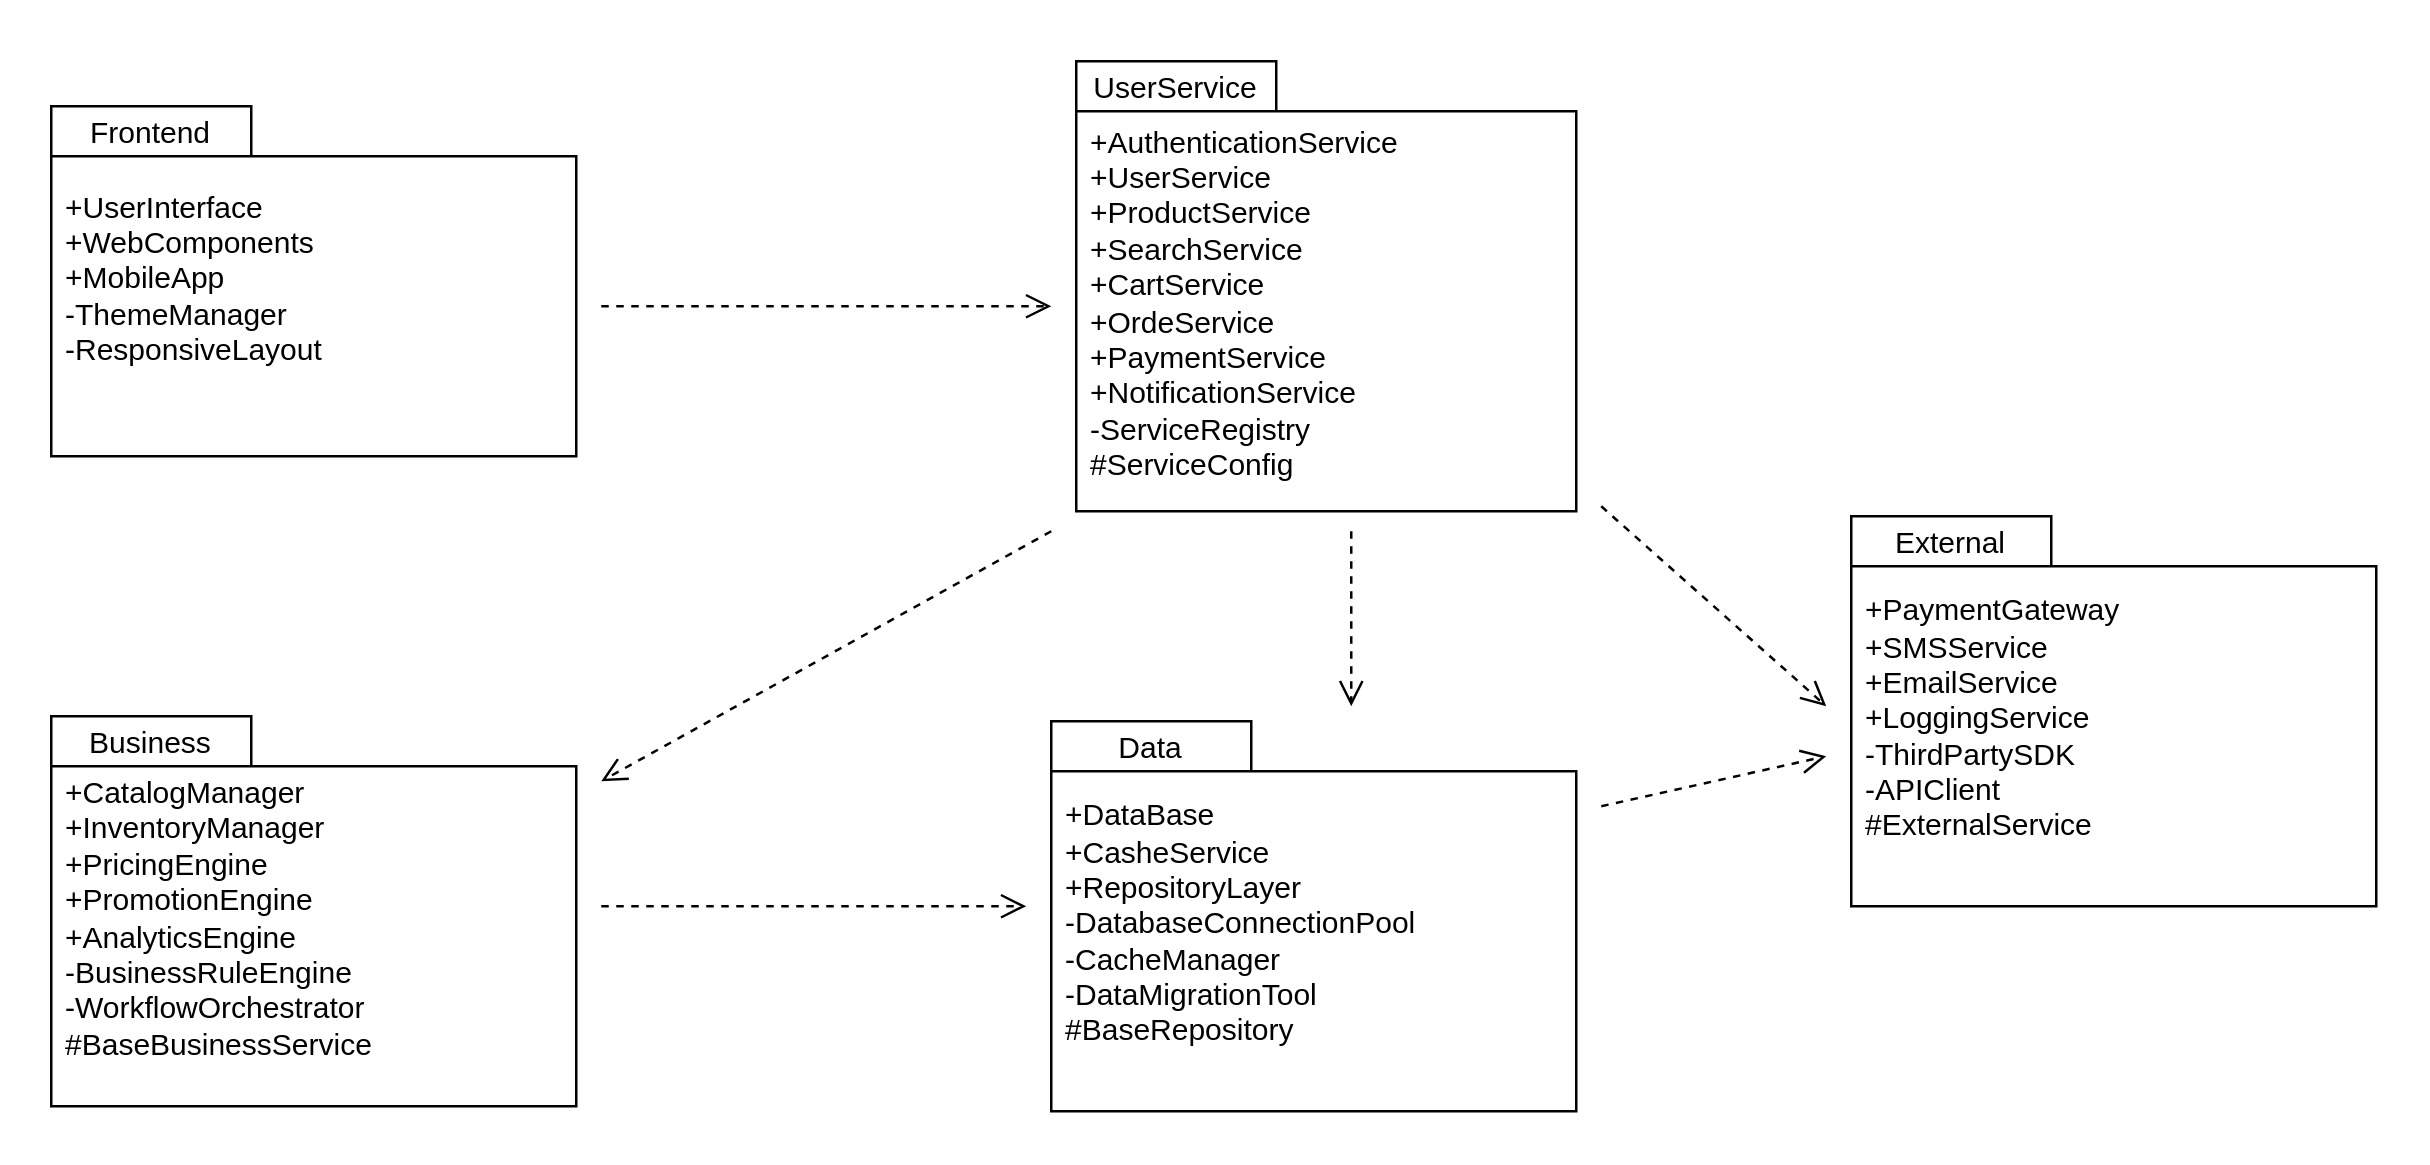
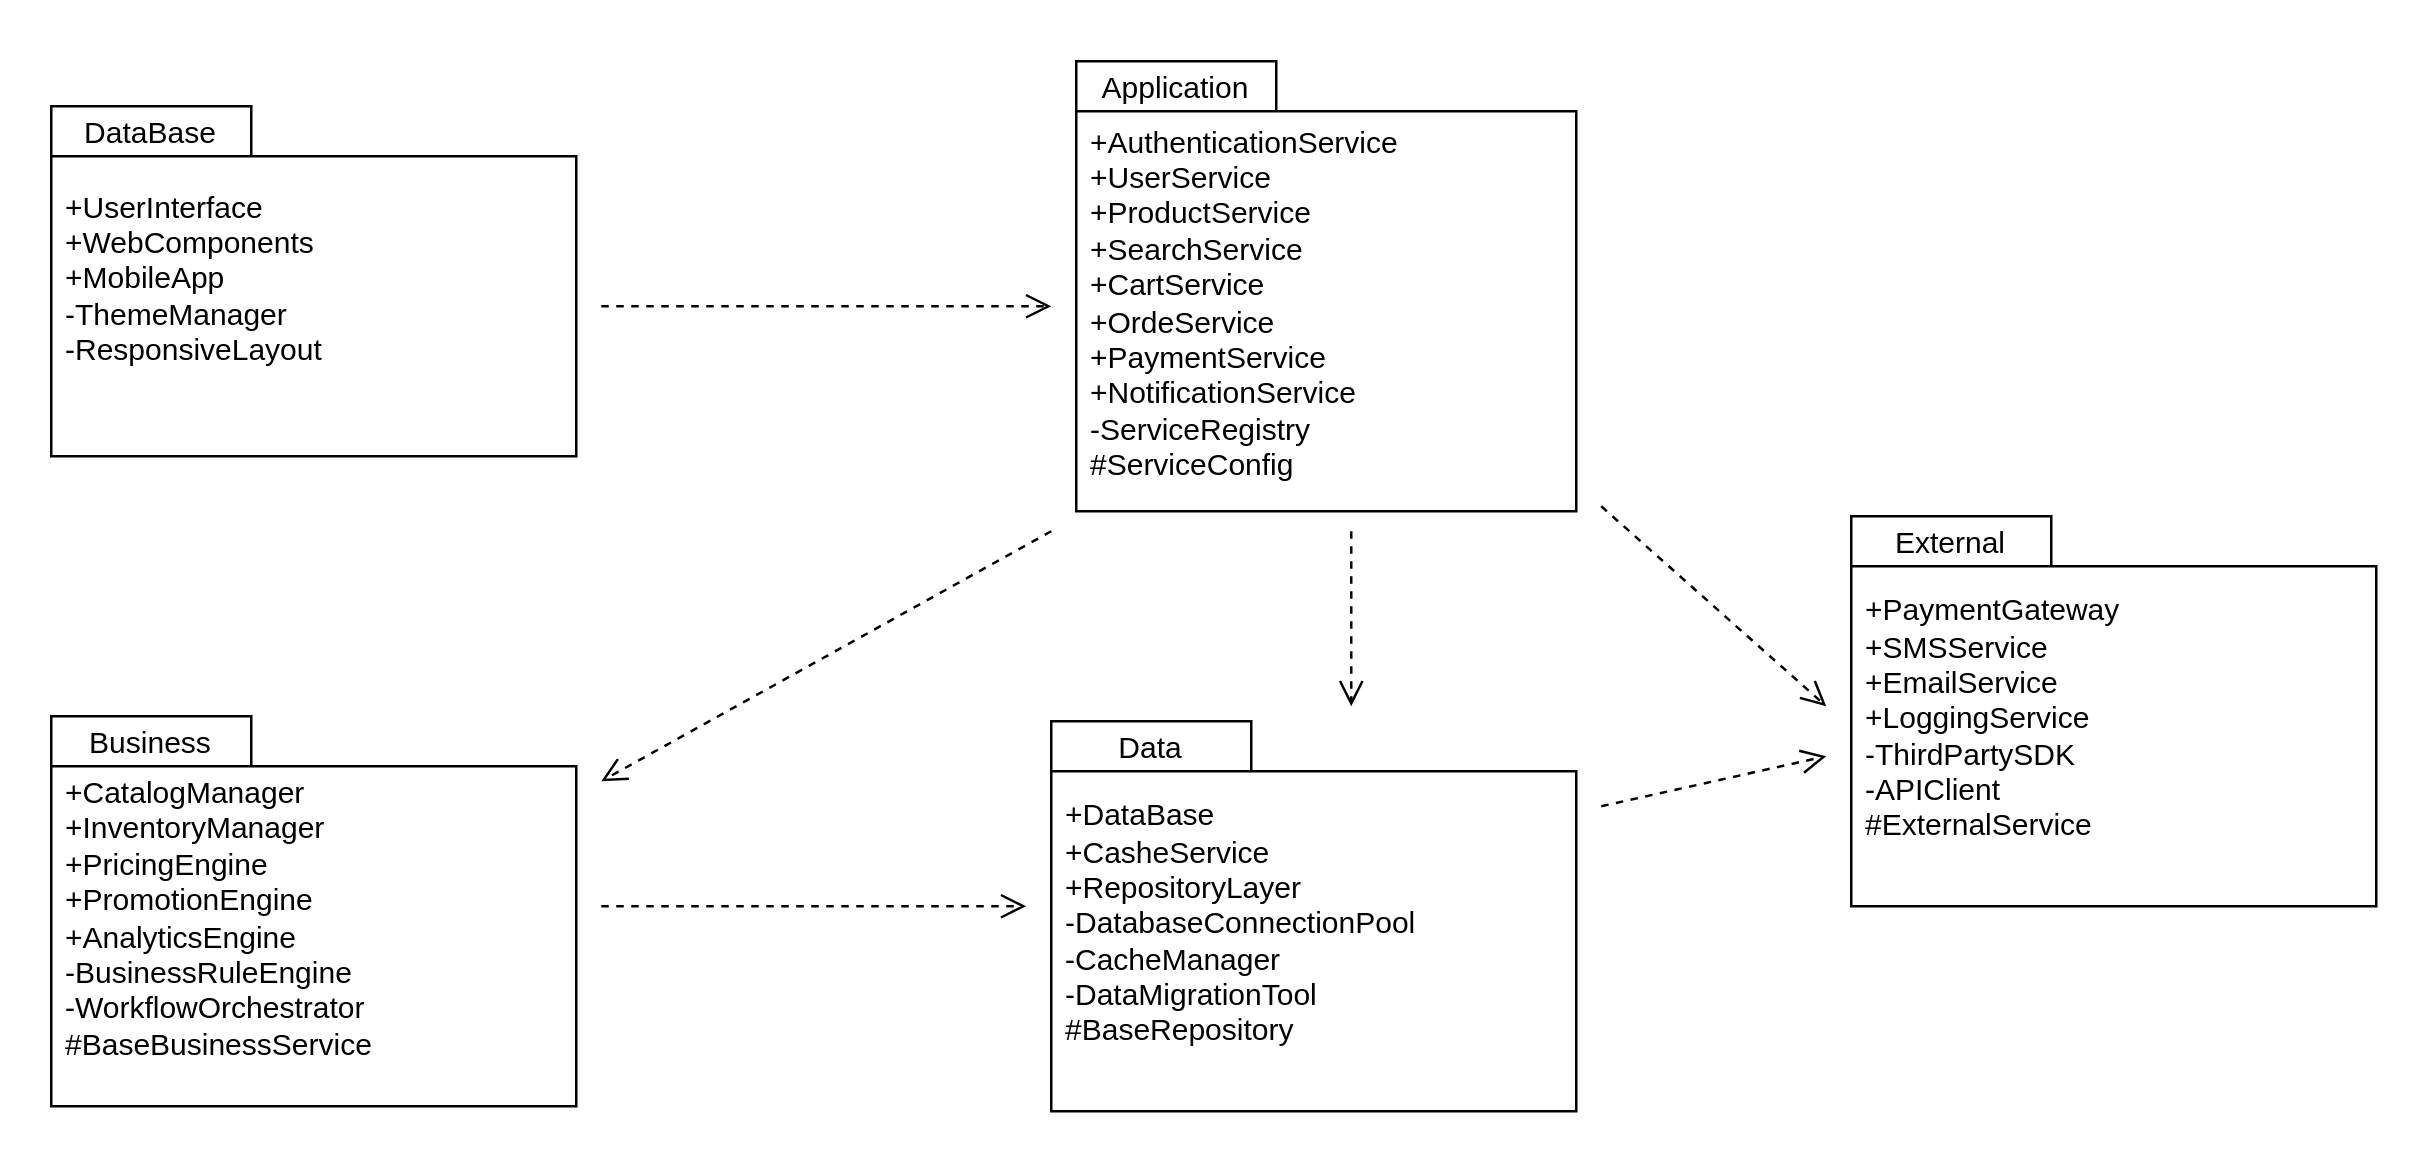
  <mxCell id="0" />
  <mxCell id="1" parent="0" />
  <mxCell id="2" value="" style="shape=folder;fontStyle=1;spacingTop=10;tabWidth=80;tabHeight=20;tabPosition=left;html=1;whiteSpace=wrap;" vertex="1" parent="1"><mxGeometry x="20" y="42" width="210" height="140" as="geometry" /></mxCell>
- <mxCell id="3" value="Frontend" style="text;html=1;whiteSpace=wrap;strokeColor=none;fillColor=none;align=center;verticalAlign=middle;rounded=0;" vertex="1" parent="1"><mxGeometry x="30" y="38" width="60" height="30" as="geometry" /></mxCell>
+ <mxCell id="3" value="DataBase" style="text;html=1;whiteSpace=wrap;strokeColor=none;fillColor=none;align=center;verticalAlign=middle;rounded=0;" vertex="1" parent="1"><mxGeometry x="30" y="38" width="60" height="30" as="geometry" /></mxCell>
  <mxCell id="4" value="" style="shape=folder;fontStyle=1;spacingTop=10;tabWidth=80;tabHeight=20;tabPosition=left;html=1;whiteSpace=wrap;" vertex="1" parent="1"><mxGeometry x="430" y="24" width="200" height="180" as="geometry" /></mxCell>
- <mxCell id="5" value="UserService" style="text;html=1;whiteSpace=wrap;strokeColor=none;fillColor=none;align=center;verticalAlign=middle;rounded=0;" vertex="1" parent="1"><mxGeometry x="440" y="20" width="60" height="30" as="geometry" /></mxCell>
+ <mxCell id="5" value="Application" style="text;html=1;whiteSpace=wrap;strokeColor=none;fillColor=none;align=center;verticalAlign=middle;rounded=0;" vertex="1" parent="1"><mxGeometry x="440" y="20" width="60" height="30" as="geometry" /></mxCell>
  <mxCell id="6" value="+UserInterface&lt;div&gt;+WebComponents&lt;/div&gt;&lt;div&gt;+MobileApp&lt;/div&gt;&lt;div&gt;-ThemeManager&lt;/div&gt;&lt;div&gt;-ResponsiveLayout&lt;/div&gt;" style="text;strokeColor=none;fillColor=none;align=left;verticalAlign=middle;spacingLeft=4;spacingRight=4;overflow=hidden;points=[[0,0.5],[1,0.5]];portConstraint=eastwest;rotatable=0;whiteSpace=wrap;html=1;" vertex="1" parent="1"><mxGeometry x="20" y="46" width="140" height="130" as="geometry" /></mxCell>
  <mxCell id="7" value="+AuthenticationService&lt;div&gt;+UserService&lt;/div&gt;&lt;div&gt;+ProductService&lt;/div&gt;&lt;div&gt;+SearchService&lt;/div&gt;&lt;div&gt;+CartService&lt;/div&gt;&lt;div&gt;+OrdeService&lt;/div&gt;&lt;div&gt;+PaymentService&lt;/div&gt;&lt;div&gt;+NotificationService&lt;/div&gt;&lt;div&gt;-ServiceRegistry&lt;/div&gt;&lt;div&gt;#ServiceConfig&lt;/div&gt;" style="text;strokeColor=none;fillColor=none;align=left;verticalAlign=middle;spacingLeft=4;spacingRight=4;overflow=hidden;points=[[0,0.5],[1,0.5]];portConstraint=eastwest;rotatable=0;whiteSpace=wrap;html=1;" vertex="1" parent="1"><mxGeometry x="430" y="38" width="156" height="166" as="geometry" /></mxCell>
  <mxCell id="8" value="" style="html=1;verticalAlign=bottom;endArrow=open;dashed=1;endSize=8;curved=0;rounded=0;" edge="1" parent="1"><mxGeometry relative="1" as="geometry"><mxPoint x="240" y="122" as="sourcePoint" /><mxPoint x="420" y="122" as="targetPoint" /></mxGeometry></mxCell>
  <mxCell id="9" value="" style="shape=folder;fontStyle=1;spacingTop=10;tabWidth=80;tabHeight=20;tabPosition=left;html=1;whiteSpace=wrap;" vertex="1" parent="1"><mxGeometry x="20" y="286" width="210" height="156" as="geometry" /></mxCell>
  <mxCell id="10" value="Business" style="text;html=1;whiteSpace=wrap;strokeColor=none;fillColor=none;align=center;verticalAlign=middle;rounded=0;" vertex="1" parent="1"><mxGeometry x="30" y="282" width="60" height="30" as="geometry" /></mxCell>
  <mxCell id="11" value="+CatalogManager&lt;div&gt;+InventoryManager&lt;/div&gt;&lt;div&gt;+PricingEngine&lt;/div&gt;&lt;div&gt;+PromotionEngine&lt;/div&gt;&lt;div&gt;+AnalyticsEngine&lt;/div&gt;&lt;div&gt;-BusinessRuleEngine&lt;/div&gt;&lt;div&gt;-WorkflowOrchestrator&lt;/div&gt;&lt;div&gt;#BaseBusinessService&lt;/div&gt;" style="text;strokeColor=none;fillColor=none;align=left;verticalAlign=middle;spacingLeft=4;spacingRight=4;overflow=hidden;points=[[0,0.5],[1,0.5]];portConstraint=eastwest;rotatable=0;whiteSpace=wrap;html=1;" vertex="1" parent="1"><mxGeometry x="20" y="302" width="140" height="130" as="geometry" /></mxCell>
  <mxCell id="12" value="" style="html=1;verticalAlign=bottom;endArrow=open;dashed=1;endSize=8;curved=0;rounded=0;" edge="1" parent="1"><mxGeometry relative="1" as="geometry"><mxPoint x="420" y="212" as="sourcePoint" /><mxPoint x="240" y="312" as="targetPoint" /></mxGeometry></mxCell>
  <mxCell id="13" value="" style="shape=folder;fontStyle=1;spacingTop=10;tabWidth=80;tabHeight=20;tabPosition=left;html=1;whiteSpace=wrap;" vertex="1" parent="1"><mxGeometry x="420" y="288" width="210" height="156" as="geometry" /></mxCell>
  <mxCell id="14" value="Data" style="text;html=1;whiteSpace=wrap;strokeColor=none;fillColor=none;align=center;verticalAlign=middle;rounded=0;" vertex="1" parent="1"><mxGeometry x="430" y="284" width="60" height="30" as="geometry" /></mxCell>
  <mxCell id="15" value="+DataBase&lt;div&gt;+CasheService&lt;/div&gt;&lt;div&gt;+RepositoryLayer&lt;/div&gt;&lt;div&gt;-DatabaseConnectionPoo&lt;span style=&quot;background-color: transparent; color: light-dark(rgb(0, 0, 0), rgb(255, 255, 255));&quot;&gt;l&lt;/span&gt;&lt;/div&gt;&lt;div&gt;&lt;span style=&quot;background-color: transparent; color: light-dark(rgb(0, 0, 0), rgb(255, 255, 255));&quot;&gt;-CacheManager&lt;/span&gt;&lt;/div&gt;&lt;div&gt;&lt;span style=&quot;background-color: transparent; color: light-dark(rgb(0, 0, 0), rgb(255, 255, 255));&quot;&gt;-DataMigrationTool&lt;/span&gt;&lt;/div&gt;&lt;div&gt;&lt;span style=&quot;background-color: transparent; color: light-dark(rgb(0, 0, 0), rgb(255, 255, 255));&quot;&gt;#BaseRepository&lt;/span&gt;&lt;/div&gt;" style="text;strokeColor=none;fillColor=none;align=left;verticalAlign=middle;spacingLeft=4;spacingRight=4;overflow=hidden;points=[[0,0.5],[1,0.5]];portConstraint=eastwest;rotatable=0;whiteSpace=wrap;html=1;" vertex="1" parent="1"><mxGeometry x="420" y="304" width="180" height="130" as="geometry" /></mxCell>
  <mxCell id="16" value="" style="html=1;verticalAlign=bottom;endArrow=open;dashed=1;endSize=8;curved=0;rounded=0;" edge="1" parent="1"><mxGeometry relative="1" as="geometry"><mxPoint x="240" y="362" as="sourcePoint" /><mxPoint x="410" y="362" as="targetPoint" /></mxGeometry></mxCell>
  <mxCell id="17" value="" style="html=1;verticalAlign=bottom;endArrow=open;dashed=1;endSize=8;curved=0;rounded=0;" edge="1" parent="1"><mxGeometry relative="1" as="geometry"><mxPoint x="540" y="212" as="sourcePoint" /><mxPoint x="540" y="282" as="targetPoint" /></mxGeometry></mxCell>
  <mxCell id="18" value="" style="shape=folder;fontStyle=1;spacingTop=10;tabWidth=80;tabHeight=20;tabPosition=left;html=1;whiteSpace=wrap;" vertex="1" parent="1"><mxGeometry x="740" y="206" width="210" height="156" as="geometry" /></mxCell>
  <mxCell id="19" value="External" style="text;html=1;whiteSpace=wrap;strokeColor=none;fillColor=none;align=center;verticalAlign=middle;rounded=0;" vertex="1" parent="1"><mxGeometry x="750" y="202" width="60" height="30" as="geometry" /></mxCell>
  <mxCell id="20" value="+PaymentGateway&lt;div&gt;+SMSService&lt;/div&gt;&lt;div&gt;+EmailService&lt;/div&gt;&lt;div&gt;+LoggingService&lt;/div&gt;&lt;div&gt;-ThirdPartySDK&lt;/div&gt;&lt;div&gt;-APIClient&lt;/div&gt;&lt;div&gt;#ExternalService&lt;/div&gt;" style="text;strokeColor=none;fillColor=none;align=left;verticalAlign=middle;spacingLeft=4;spacingRight=4;overflow=hidden;points=[[0,0.5],[1,0.5]];portConstraint=eastwest;rotatable=0;whiteSpace=wrap;html=1;" vertex="1" parent="1"><mxGeometry x="740" y="222" width="140" height="130" as="geometry" /></mxCell>
  <mxCell id="21" value="" style="html=1;verticalAlign=bottom;endArrow=open;dashed=1;endSize=8;curved=0;rounded=0;" edge="1" parent="1"><mxGeometry relative="1" as="geometry"><mxPoint x="640" y="202" as="sourcePoint" /><mxPoint x="730" y="282" as="targetPoint" /></mxGeometry></mxCell>
  <mxCell id="22" value="" style="html=1;verticalAlign=bottom;endArrow=open;dashed=1;endSize=8;curved=0;rounded=0;" edge="1" parent="1"><mxGeometry relative="1" as="geometry"><mxPoint x="640" y="322" as="sourcePoint" /><mxPoint x="730" y="302" as="targetPoint" /></mxGeometry></mxCell>
